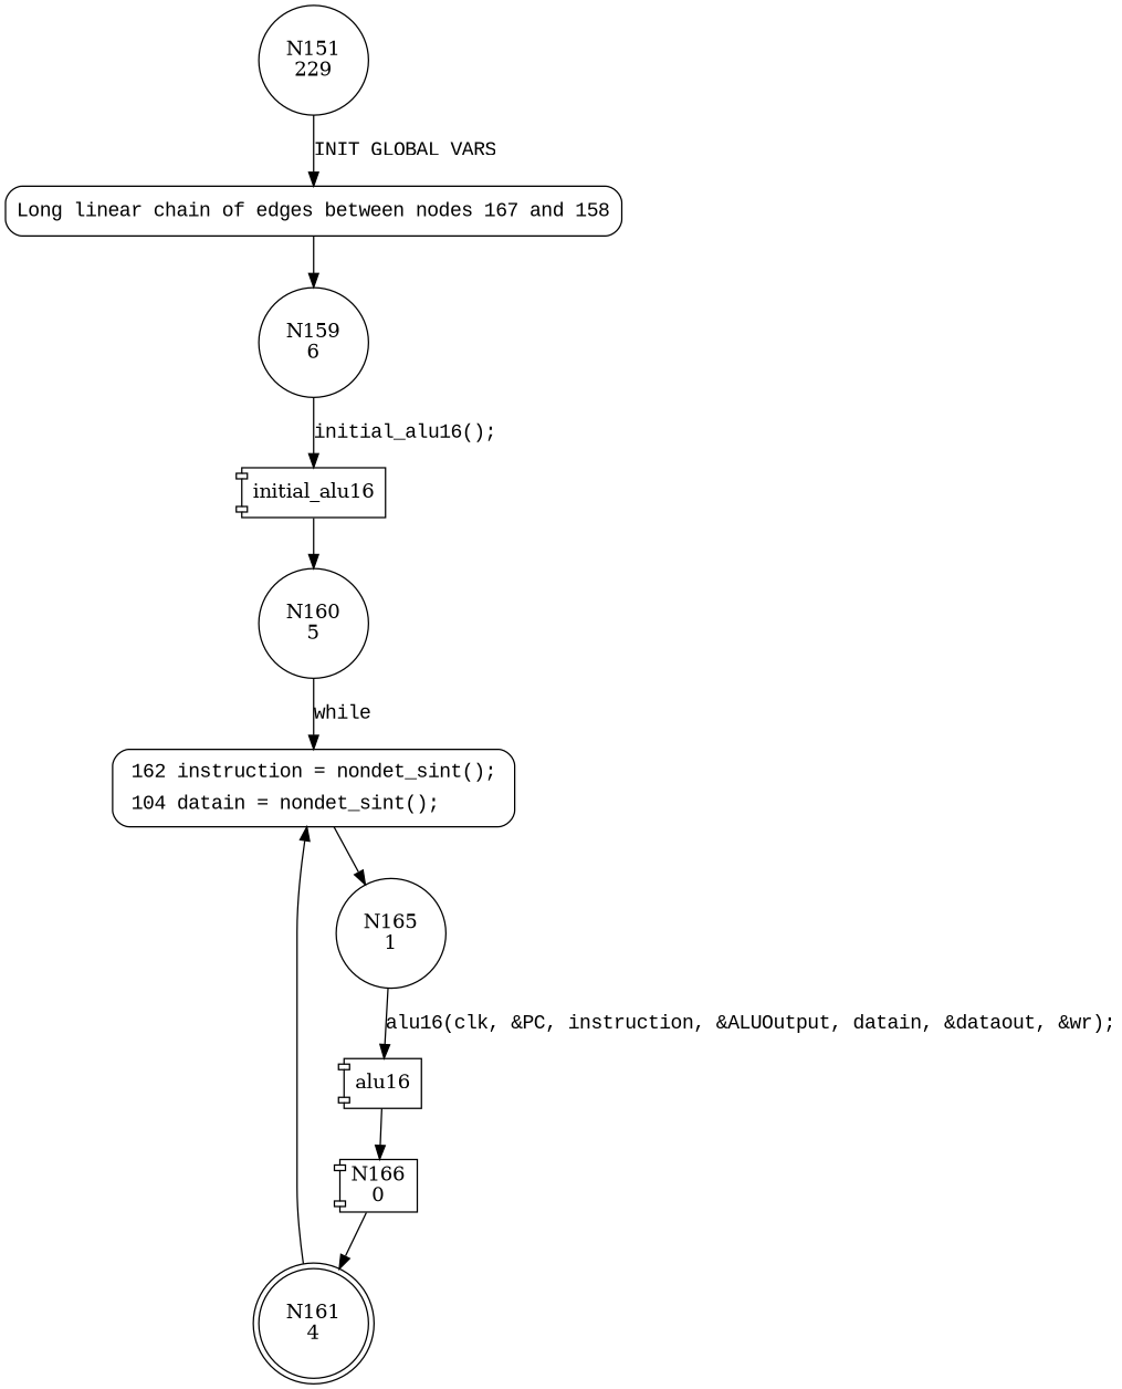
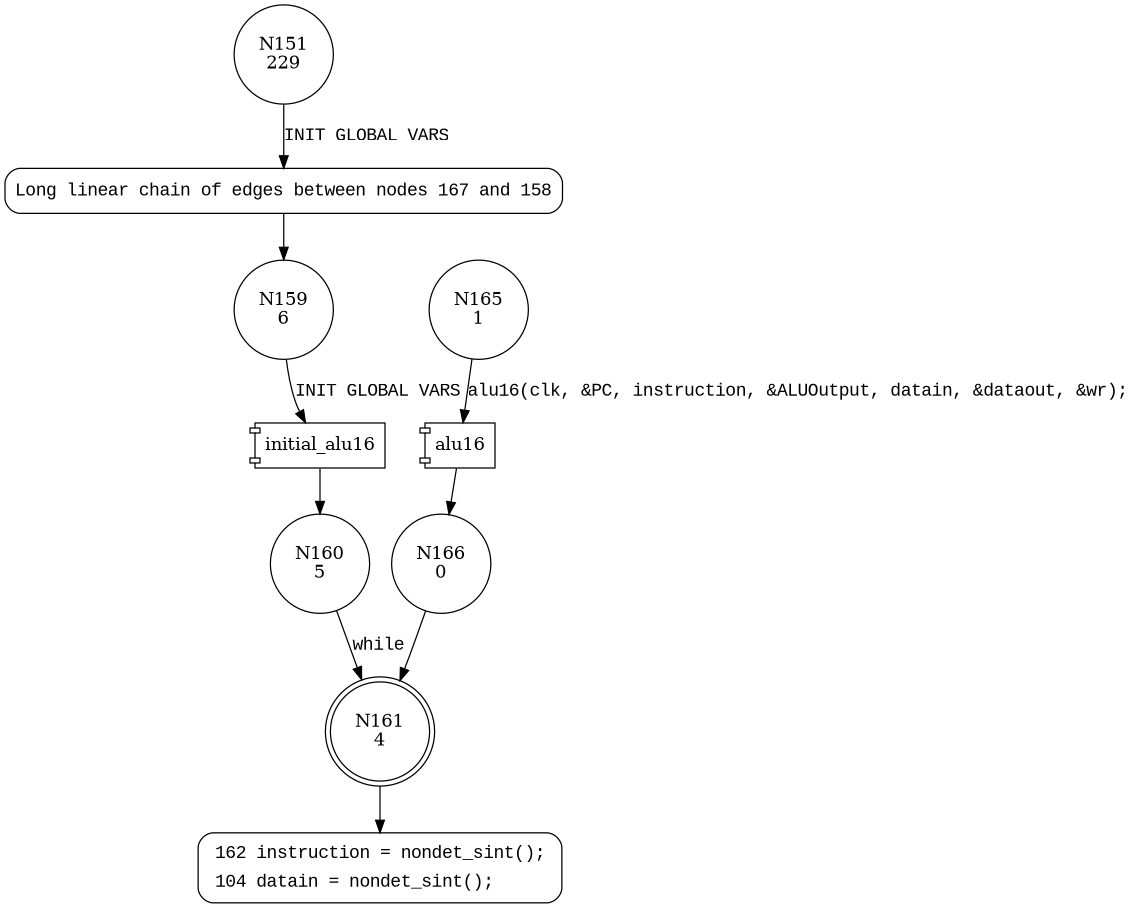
  digraph {
    node [shape=circle]
    edge [fontname="Courier New"]
    n1 [label="N151\n229"]
    n2 [fillcolor=white fontname="Courier New" label="Long linear chain of edges between nodes 167 and 158" penwidth=1 shape=Mrecord style="filled,bold"]
    n3 [label="N159\n6"]
    n4 [label=initial_alu16 shape=component]
    n5 [label="N160\n5"]
    n6 [label="N161\n4" shape=doublecircle]
    n7 [fillcolor=white fontname="Courier New" label=<<table border="0" cellborder="0" cellpadding="3" bgcolor="white"><tr><td align="right">162</td><td align="left">instruction = nondet_sint();</td></tr><tr><td align="right">104</td><td align="left">datain = nondet_sint();</td></tr></table>> penwidth=1 shape=Mrecord style="filled,bold"]
    n8 [label="N165\n1"]
    n9 [label=alu16 shape=component]
-   n10 [label="N166\n0" shape=component]
+   n10 [label="N166\n0"]
    n1 -> n2 [label="INIT GLOBAL VARS"]
    n2 -> n3 [fontname=""]
-   n3 -> n4 [label="initial_alu16();"]
+   n3 -> n4 [label="INIT GLOBAL VARS"]
    n4 -> n5
-   n5 -> n7 [label=while]
+   n5 -> n6 [label=while]
    n6 -> n7
-   n7 -> n8 [fontname=""]
    n8 -> n9 [label="alu16(clk, &PC, instruction, &ALUOutput, datain, &dataout, &wr);"]
    n9 -> n10
    n10 -> n6
  }
